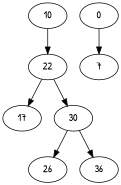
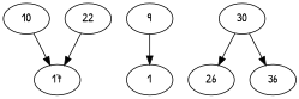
  digraph {
    fontname="Patrick Hand"
    node [fontname="Patrick Hand"]
    edge [fontname="Patrick Hand"]
    10
    22
-   9 [label=0]
-   1 [label=7]
+   9
+   1
    17
    30
    26
    n8 [label=36]
-   10 -> 22
+   10 -> 17
    22 -> 17
-   22 -> 30
    9 -> 1
    30 -> 26
    30 -> n8
  }
